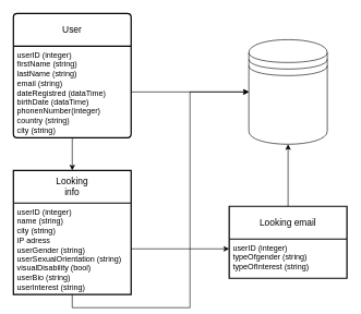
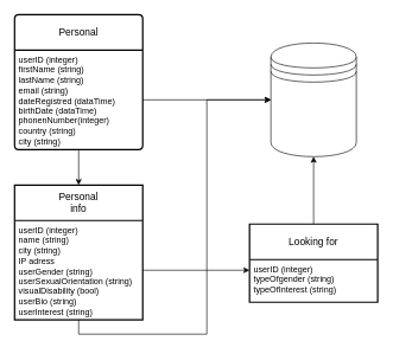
  <mxCell id="0" />
  <mxCell id="1" parent="0" />
- <mxCell id="2" value="User" style="swimlane;childLayout=stackLayout;horizontal=1;startSize=50;horizontalStack=0;rounded=1;fontSize=14;fontStyle=0;strokeWidth=2;resizeParent=0;resizeLast=1;shadow=0;dashed=0;align=center;arcSize=4;whiteSpace=wrap;html=1;" vertex="1" parent="1"><mxGeometry x="20" y="20" width="180" height="190" as="geometry"><mxRectangle x="180" y="190" width="120" height="50" as="alternateBounds" /></mxGeometry></mxCell>
+ <mxCell id="2" value="Personal" style="swimlane;childLayout=stackLayout;horizontal=1;startSize=50;horizontalStack=0;rounded=1;fontSize=14;fontStyle=0;strokeWidth=2;resizeParent=0;resizeLast=1;shadow=0;dashed=0;align=center;arcSize=4;whiteSpace=wrap;html=1;" vertex="1" parent="1"><mxGeometry x="20" y="20" width="180" height="190" as="geometry"><mxRectangle x="180" y="190" width="120" height="50" as="alternateBounds" /></mxGeometry></mxCell>
  <mxCell id="3" value="userID (integer)&lt;br&gt;firstName (string)&lt;br&gt;lastName (string)&lt;br&gt;email (string)&lt;br&gt;dateRegistred (dataTime)&lt;br&gt;birthDate (dataTime)&lt;br&gt;phonenNumber(integer)&lt;br&gt;country (string)&lt;br&gt;city (string)" style="align=left;strokeColor=none;fillColor=none;spacingLeft=4;fontSize=12;verticalAlign=top;resizable=0;rotatable=0;part=1;html=1;" vertex="1" parent="2"><mxGeometry y="50" width="180" height="140" as="geometry" /></mxCell>
- <mxCell id="4" value="Looking&lt;br&gt;info" style="swimlane;childLayout=stackLayout;horizontal=1;startSize=50;horizontalStack=0;rounded=1;fontSize=14;fontStyle=0;strokeWidth=2;resizeParent=0;resizeLast=1;shadow=0;dashed=0;align=center;arcSize=0;whiteSpace=wrap;html=1;" vertex="1" parent="1"><mxGeometry x="20" y="260" width="180" height="190" as="geometry"><mxRectangle x="180" y="430" width="120" height="50" as="alternateBounds" /></mxGeometry></mxCell>
+ <mxCell id="4" value="Personal&lt;br&gt;info" style="swimlane;childLayout=stackLayout;horizontal=1;startSize=50;horizontalStack=0;rounded=1;fontSize=14;fontStyle=0;strokeWidth=2;resizeParent=0;resizeLast=1;shadow=0;dashed=0;align=center;arcSize=0;whiteSpace=wrap;html=1;" vertex="1" parent="1"><mxGeometry x="20" y="260" width="180" height="190" as="geometry"><mxRectangle x="180" y="430" width="120" height="50" as="alternateBounds" /></mxGeometry></mxCell>
  <mxCell id="5" value="userID (integer)&lt;br&gt;name (string)&lt;br&gt;city (string)&lt;br&gt;IP adress&amp;nbsp;&lt;br&gt;userGender (string)&lt;br&gt;userSexualOrientation (string)&lt;br&gt;visualDisability (bool)&lt;br&gt;userBio (string)&lt;br&gt;userInterest (string)" style="align=left;strokeColor=none;fillColor=none;spacingLeft=4;fontSize=12;verticalAlign=top;resizable=0;rotatable=0;part=1;html=1;" vertex="1" parent="4"><mxGeometry y="50" width="180" height="140" as="geometry" /></mxCell>
  <mxCell id="6" style="edgeStyle=orthogonalEdgeStyle;rounded=0;orthogonalLoop=1;jettySize=auto;html=1;exitX=0.5;exitY=1;exitDx=0;exitDy=0;entryX=0.5;entryY=0;entryDx=0;entryDy=0;" edge="1" parent="1" source="3" target="4"><mxGeometry relative="1" as="geometry" /></mxCell>
  <mxCell id="7" value="" style="shape=datastore;whiteSpace=wrap;html=1;" vertex="1" parent="1"><mxGeometry x="380" y="60" width="120" height="160" as="geometry" /></mxCell>
  <mxCell id="8" style="edgeStyle=orthogonalEdgeStyle;rounded=0;orthogonalLoop=1;jettySize=auto;html=1;exitX=1;exitY=0.5;exitDx=0;exitDy=0;entryX=0;entryY=0.5;entryDx=0;entryDy=0;" edge="1" parent="1" source="3" target="7"><mxGeometry relative="1" as="geometry" /></mxCell>
  <mxCell id="9" style="edgeStyle=orthogonalEdgeStyle;rounded=0;orthogonalLoop=1;jettySize=auto;html=1;exitX=0.5;exitY=0;exitDx=0;exitDy=0;entryX=0.5;entryY=1;entryDx=0;entryDy=0;" edge="1" parent="1" source="10" target="7"><mxGeometry relative="1" as="geometry" /></mxCell>
- <mxCell id="10" value="Looking email" style="swimlane;childLayout=stackLayout;horizontal=1;startSize=50;horizontalStack=0;rounded=1;fontSize=14;fontStyle=0;strokeWidth=2;resizeParent=0;resizeLast=1;shadow=0;dashed=0;align=center;arcSize=0;whiteSpace=wrap;html=1;" vertex="1" parent="1"><mxGeometry x="350" y="315" width="180" height="110" as="geometry"><mxRectangle x="180" y="430" width="120" height="50" as="alternateBounds" /></mxGeometry></mxCell>
+ <mxCell id="10" value="Looking for" style="swimlane;childLayout=stackLayout;horizontal=1;startSize=50;horizontalStack=0;rounded=1;fontSize=14;fontStyle=0;strokeWidth=2;resizeParent=0;resizeLast=1;shadow=0;dashed=0;align=center;arcSize=0;whiteSpace=wrap;html=1;" vertex="1" parent="1"><mxGeometry x="350" y="315" width="180" height="110" as="geometry"><mxRectangle x="180" y="430" width="120" height="50" as="alternateBounds" /></mxGeometry></mxCell>
  <mxCell id="11" value="userID (integer)&lt;br&gt;typeOfgender (string)&lt;br&gt;typeOfInterest&amp;nbsp;(string)" style="align=left;strokeColor=none;fillColor=none;spacingLeft=4;fontSize=12;verticalAlign=top;resizable=0;rotatable=0;part=1;html=1;" vertex="1" parent="10"><mxGeometry y="50" width="180" height="60" as="geometry" /></mxCell>
  <mxCell id="12" style="edgeStyle=orthogonalEdgeStyle;rounded=0;orthogonalLoop=1;jettySize=auto;html=1;exitX=1;exitY=0.5;exitDx=0;exitDy=0;entryX=0;entryY=0.25;entryDx=0;entryDy=0;" edge="1" parent="1" source="5" target="11"><mxGeometry relative="1" as="geometry" /></mxCell>
  <mxCell id="13" style="edgeStyle=orthogonalEdgeStyle;rounded=0;orthogonalLoop=1;jettySize=auto;html=1;exitX=0.5;exitY=1;exitDx=0;exitDy=0;entryX=0;entryY=0.5;entryDx=0;entryDy=0;" edge="1" parent="1" source="5" target="7"><mxGeometry relative="1" as="geometry"><mxPoint x="310" y="190" as="targetPoint" /></mxGeometry></mxCell>
